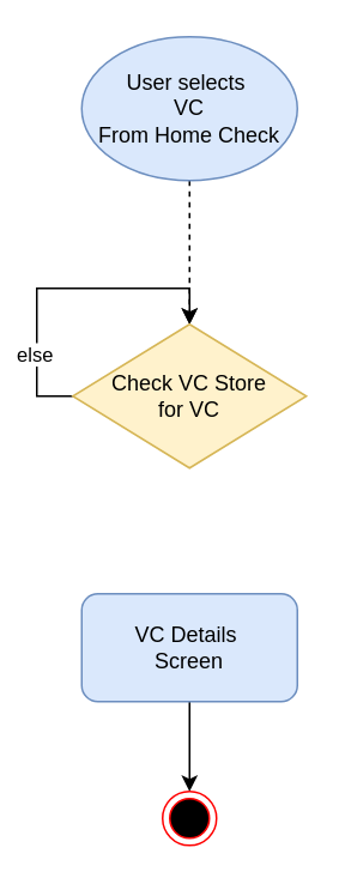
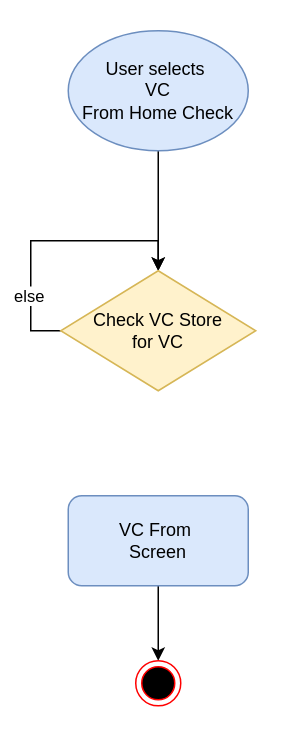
  <mxCell id="0" />
  <mxCell id="1" parent="0" />
- <mxCell id="2" style="edgeStyle=orthogonalEdgeStyle;rounded=0;orthogonalLoop=1;jettySize=auto;html=1;dashed=1;" edge="1" parent="1" source="3" target="9"><mxGeometry relative="1" as="geometry" /></mxCell>
+ <mxCell id="2" style="edgeStyle=orthogonalEdgeStyle;rounded=0;orthogonalLoop=1;jettySize=auto;html=1;" edge="1" parent="1" source="3" target="9"><mxGeometry relative="1" as="geometry" /></mxCell>
  <mxCell id="3" value="User selects&amp;nbsp;&lt;br&gt;VC&lt;br&gt;From Home Check" style="ellipse;whiteSpace=wrap;html=1;fillColor=#dae8fc;strokeColor=#6c8ebf;" parent="1" vertex="1"><mxGeometry x="45" y="20" width="120" height="80" as="geometry" /></mxCell>
  <mxCell id="4" style="edgeStyle=orthogonalEdgeStyle;rounded=0;orthogonalLoop=1;jettySize=auto;html=1;" edge="1" parent="1" source="5" target="6"><mxGeometry relative="1" as="geometry" /></mxCell>
- <mxCell id="5" value="VC Details&amp;nbsp;&lt;br&gt;Screen" style="rounded=1;whiteSpace=wrap;html=1;fillColor=#dae8fc;strokeColor=#6c8ebf;" parent="1" vertex="1"><mxGeometry x="45" y="330" width="120" height="60" as="geometry" /></mxCell>
+ <mxCell id="5" value="VC From&amp;nbsp;&lt;br&gt;Screen" style="rounded=1;whiteSpace=wrap;html=1;fillColor=#dae8fc;strokeColor=#6c8ebf;" parent="1" vertex="1"><mxGeometry x="45" y="330" width="120" height="60" as="geometry" /></mxCell>
  <mxCell id="6" value="" style="ellipse;html=1;shape=endState;fillColor=#000000;strokeColor=#ff0000;" parent="1" vertex="1"><mxGeometry x="90" y="440" width="30" height="30" as="geometry" /></mxCell>
  <mxCell id="7" style="edgeStyle=orthogonalEdgeStyle;rounded=0;orthogonalLoop=1;jettySize=auto;html=1;entryX=0.5;entryY=0;entryDx=0;entryDy=0;" edge="1" parent="1" source="9" target="9"><mxGeometry relative="1" as="geometry"><mxPoint x="35" y="150" as="targetPoint" /><Array as="points"><mxPoint x="20" y="220" /><mxPoint x="20" y="160" /><mxPoint x="105" y="160" /></Array></mxGeometry></mxCell>
  <mxCell id="8" value="else" style="edgeLabel;html=1;align=center;verticalAlign=middle;resizable=0;points=[];" vertex="1" connectable="0" parent="7"><mxGeometry x="-0.524" y="2" relative="1" as="geometry"><mxPoint as="offset" /></mxGeometry></mxCell>
  <mxCell id="9" value="Check VC Store&lt;br&gt;for VC" style="rhombus;whiteSpace=wrap;html=1;fillColor=#fff2cc;strokeColor=#d6b656;" vertex="1" parent="1"><mxGeometry x="40" y="180" width="130" height="80" as="geometry" /></mxCell>
